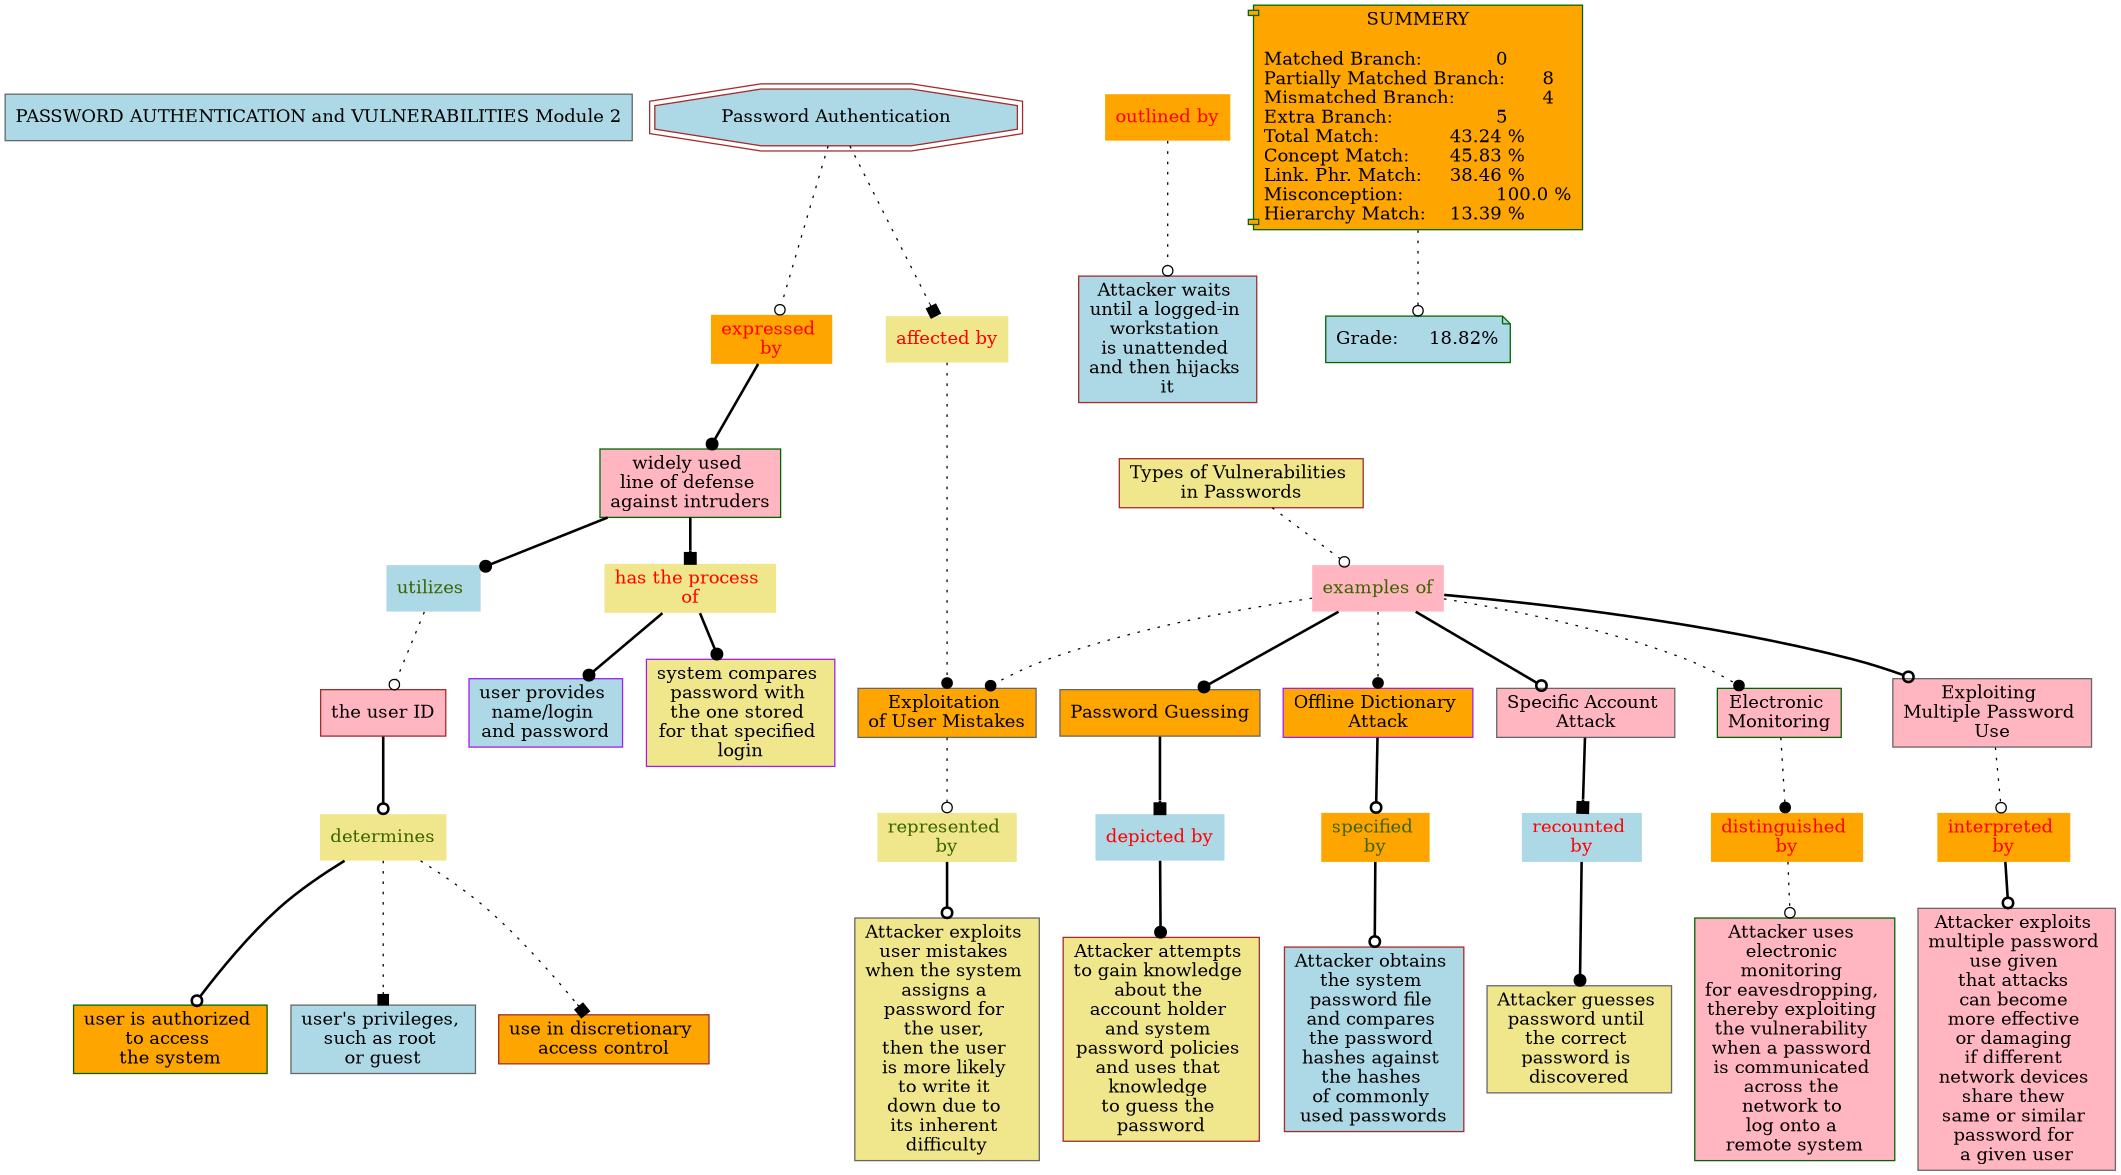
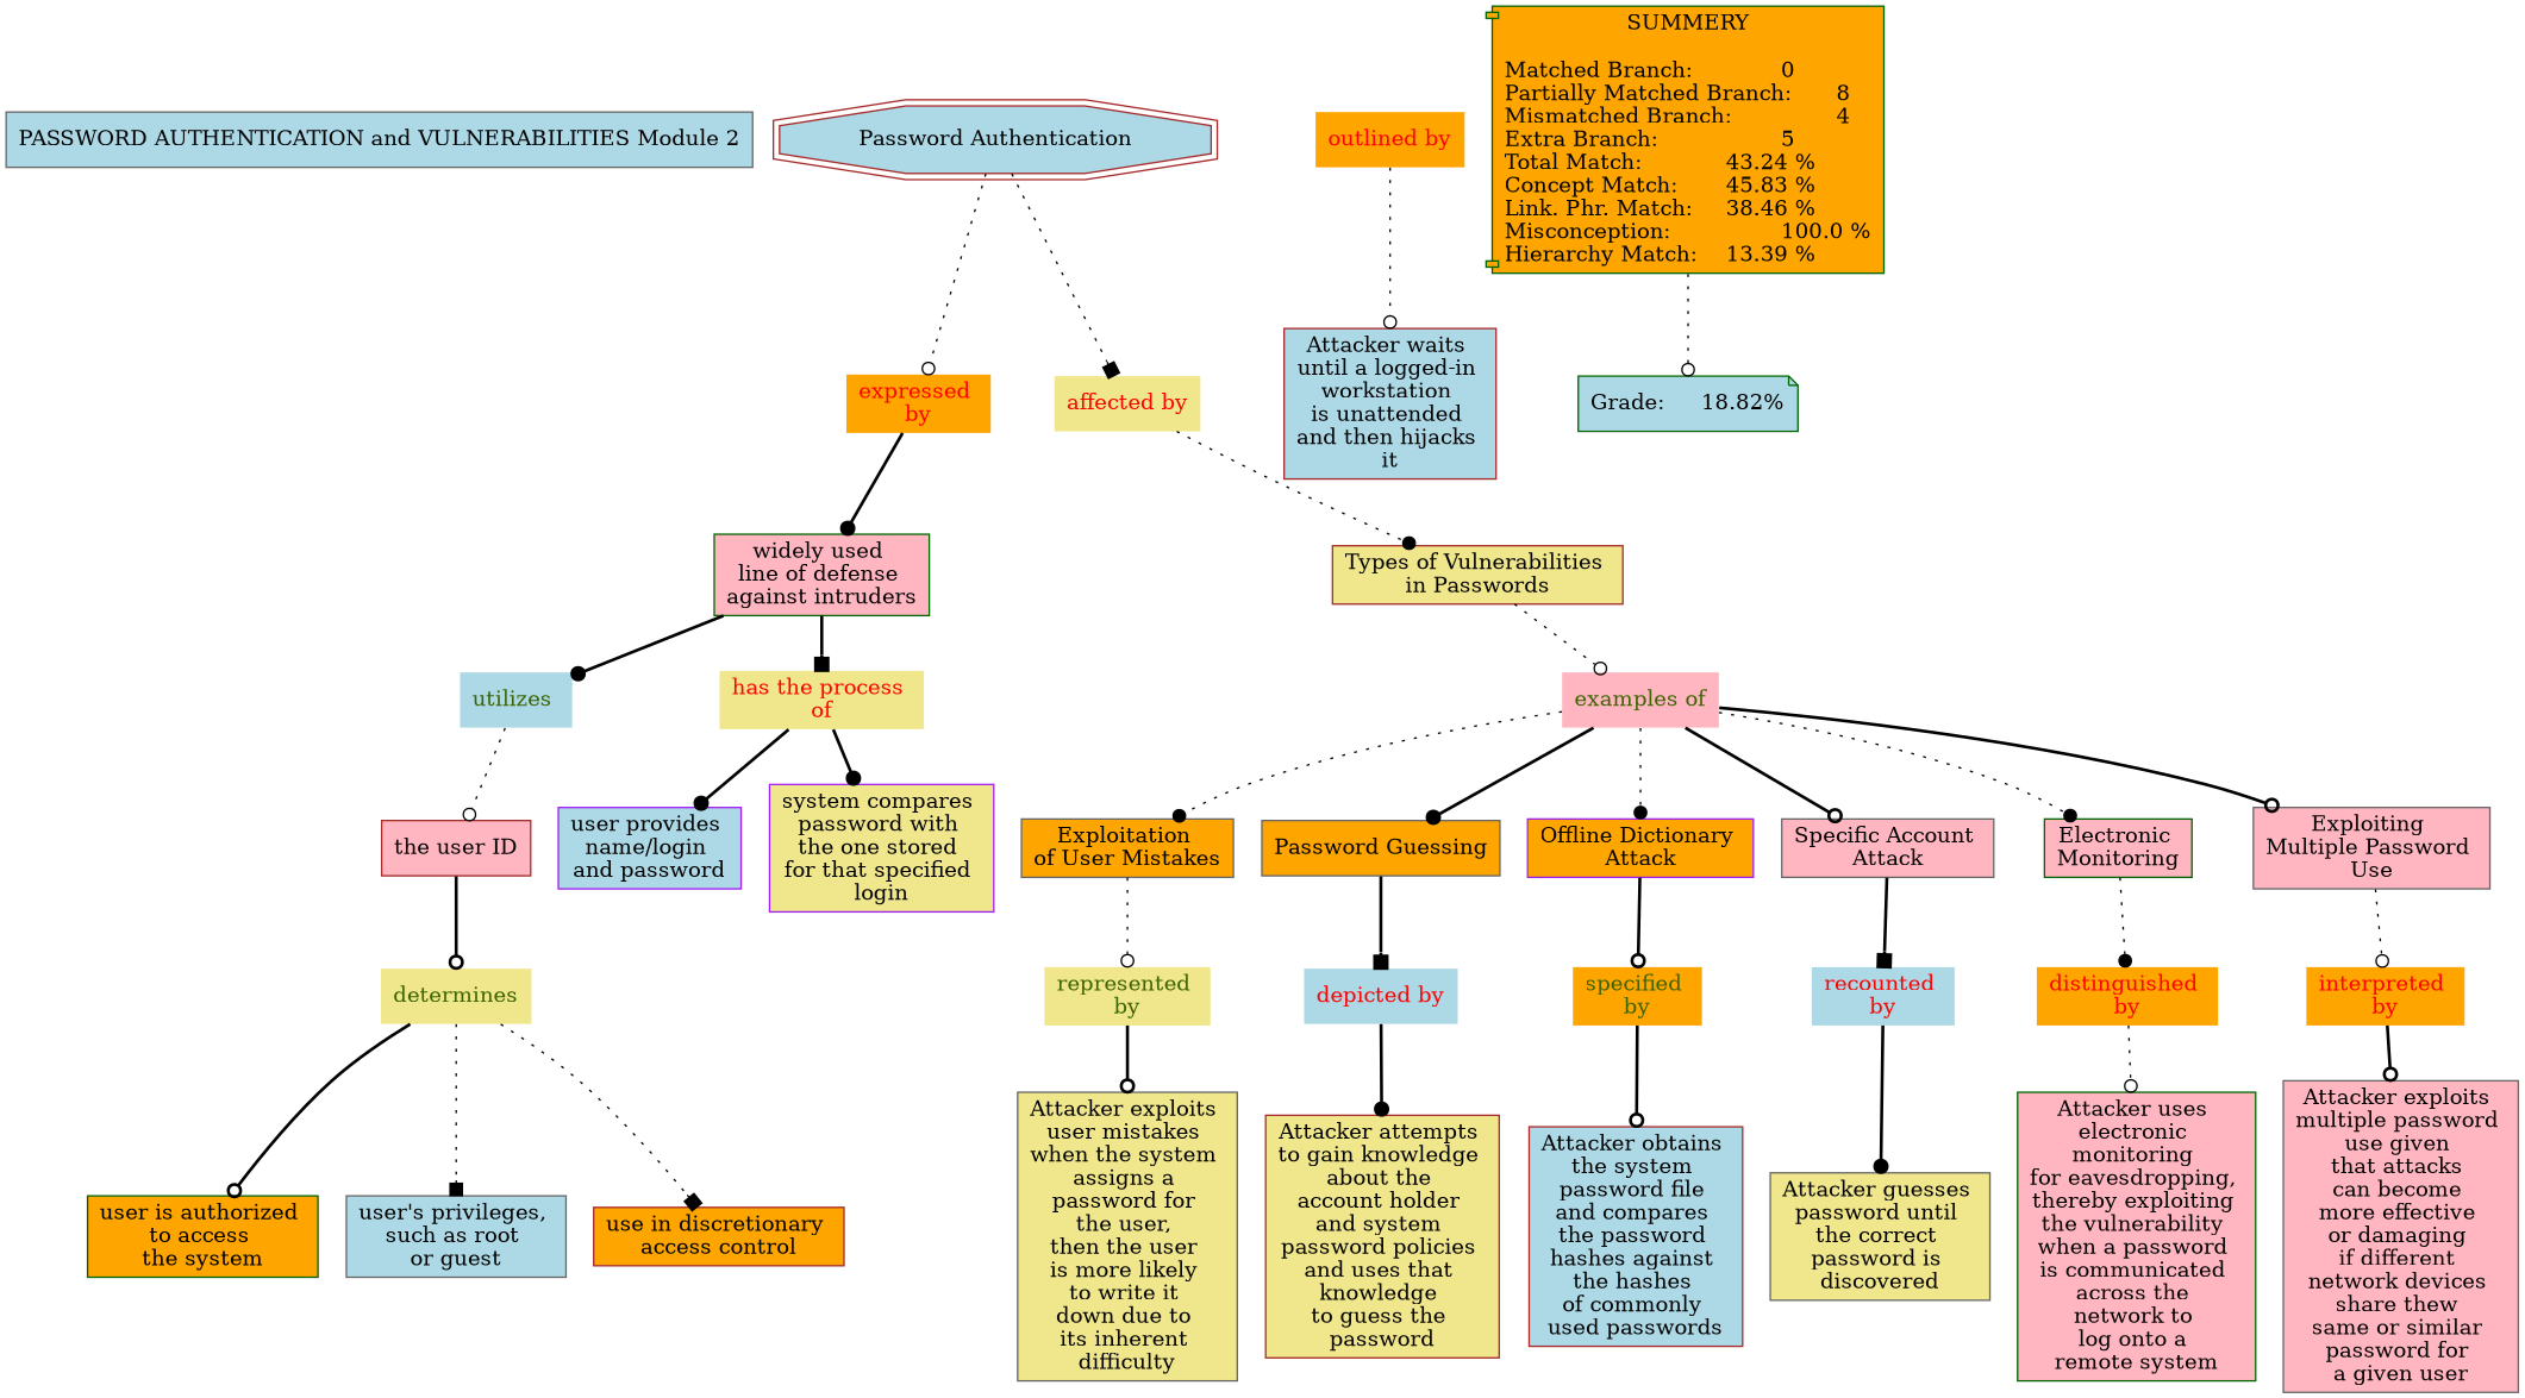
  digraph {
    node [Gsplines=true color=gray40 fillcolor=orange shape=rect style=filled]
    edge [arrowhead=odot constraint=true style=bold]
    n1 [fillcolor=lightblue label="PASSWORD AUTHENTICATION and VULNERABILITIES Module 2"]
    n2 [color=purple label="Offline Dictionary \nAttack"]
    n3 [color=darkgreen fontcolor="#3B6300" label="specified \nby" shape=none]
    n4 [color=brown fillcolor=lightblue label="Attacker obtains \nthe system \npassword file \nand compares \nthe password \nhashes against \nthe hashes \nof commonly \nused passwords\n"]
    n5 [fillcolor=lightpink label="Specific Account \nAttack"]
    n6 [color=darkgreen fillcolor=lightblue fontcolor=red label="recounted \nby" shape=none]
    n7 [fillcolor=khaki label="Attacker guesses \npassword until \nthe correct \npassword is \ndiscovered"]
    n8 [color=purple fillcolor=lightblue fontcolor=red label="depicted by\n" shape=none]
    n9 [color=brown fillcolor=khaki label="Attacker attempts \nto gain knowledge \nabout the \naccount holder \nand system \npassword policies \nand uses that \nknowledge \nto guess the \npassword"]
    n10 [fontcolor=red label="interpreted \nby" shape=none]
    n11 [fillcolor=lightpink label="Attacker exploits \nmultiple password \nuse given \nthat attacks \ncan become \nmore effective \nor damaging \nif different \nnetwork devices \nshare thew \nsame or similar \npassword for \na given user\n"]
    n12 [color=darkgreen fillcolor=lightpink label="widely used \nline of defense \nagainst intruders\n"]
    n13 [color=purple fillcolor=lightblue fontcolor="#3B6300" label="utilizes " shape=none]
    n14 [fillcolor=khaki fontcolor=red label="has the process \nof" shape=none]
    n15 [color=brown fillcolor=lightpink label="the user ID\n"]
    n16 [color=purple fillcolor=khaki label="system compares \npassword with \nthe one stored \nfor that specified \nlogin"]
    n17 [color=purple fillcolor=lightblue label="user provides \nname/login \nand password\n"]
    n18 [color=brown fillcolor=khaki fontcolor="#3B6300" label=determines shape=none]
    n19 [color=brown fillcolor=lightblue label="Password Authentication\n" shape=doubleoctagon]
    n20 [color=darkgreen fontcolor=red label="expressed \nby" shape=none]
    n21 [color=darkgreen fillcolor=khaki fontcolor=red label="affected by\n" shape=none]
    n22 [color=brown fillcolor=khaki label="Types of Vulnerabilities \nin Passwords\n"]
    n23 [label="Exploitation \nof User Mistakes\n"]
    n24 [color=darkgreen fillcolor=khaki fontcolor="#3B6300" label="represented \nby" shape=none]
    n25 [fillcolor=khaki label="Attacker exploits \nuser mistakes \nwhen the system \nassigns a \npassword for \nthe user, \nthen the user \nis more likely \nto write it \ndown due to \nits inherent \ndifficulty"]
    n26 [color=purple fontcolor=red label="distinguished \nby" shape=none]
    n27 [color=darkgreen fillcolor=lightpink label="Attacker uses \nelectronic \nmonitoring \nfor eavesdropping, \nthereby exploiting \nthe vulnerability \nwhen a password \nis communicated \nacross the \nnetwork to \nlog onto a \nremote system\n"]
    n28 [color=darkgreen fillcolor=lightpink label="Electronic \nMonitoring"]
    n29 [fillcolor=lightpink label="Exploiting \nMultiple Password \nUse"]
    n30 [color=darkgreen fontcolor=red label="outlined by\n" shape=none]
    n31 [color=brown fillcolor=lightblue label="Attacker waits \nuntil a logged-in \nworkstation \nis unattended \nand then hijacks \nit"]
    n32 [fillcolor=lightpink fontcolor="#3B6300" label="examples of\n" shape=none]
    n33 [label="Password Guessing\n"]
    n34 [color=darkgreen label="user is authorized \nto access \nthe system\n"]
    n35 [fillcolor=lightblue label="user's privileges, \nsuch as root \nor guest"]
    n36 [color=brown label="use in discretionary \naccess control\n"]
    n37 [color=darkgreen label="SUMMERY\n\nMatched Branch:		0\lPartially Matched Branch:	8\lMismatched Branch:		4\lExtra Branch:			5\lTotal Match:		43.24 %\lConcept Match:	45.83 %\lLink. Phr. Match:	38.46 %\lMisconception:		100.0 %\lHierarchy Match:	13.39 %\l" shape=component]
    n38 [color=darkgreen fillcolor=lightblue label="Grade:	18.82%" shape=note]
    n2 -> n3
    n3 -> n4
    n5 -> n6 [arrowhead=box]
    n6 -> n7 [arrowhead=dot]
    n8 -> n9 [arrowhead=dot]
    n10 -> n11
    n12 -> n13 [arrowhead=dot]
    n12 -> n14 [arrowhead=box]
    n13 -> n15 [style=dotted]
    n14 -> n16 [arrowhead=dot]
    n14 -> n17 [arrowhead=dot]
    n15 -> n18
    n18 -> n34
    n18 -> n35 [arrowhead=box style=dotted]
    n18 -> n36 [arrowhead=box style=dotted]
    n19 -> n20 [style=dotted]
    n19 -> n21 [arrowhead=box style=dotted]
    n20 -> n12 [arrowhead=dot]
-   n21 -> n23 [arrowhead=dot style=dotted]
+   n21 -> n22 [arrowhead=dot style=dotted]
    n22 -> n32 [style=dotted]
    n23 -> n24 [style=dotted]
    n24 -> n25
    n26 -> n27 [style=dotted]
    n28 -> n26 [arrowhead=dot style=dotted]
    n29 -> n10 [style=dotted]
    n30 -> n31 [style=dotted]
    n32 -> n2 [arrowhead=dot style=dotted]
    n32 -> n5
    n32 -> n23 [arrowhead=dot style=dotted]
    n32 -> n28 [arrowhead=dot style=dotted]
    n32 -> n29
    n32 -> n33 [arrowhead=dot]
    n33 -> n8 [arrowhead=box]
    n37 -> n38 [color=black style=dotted]
  }
